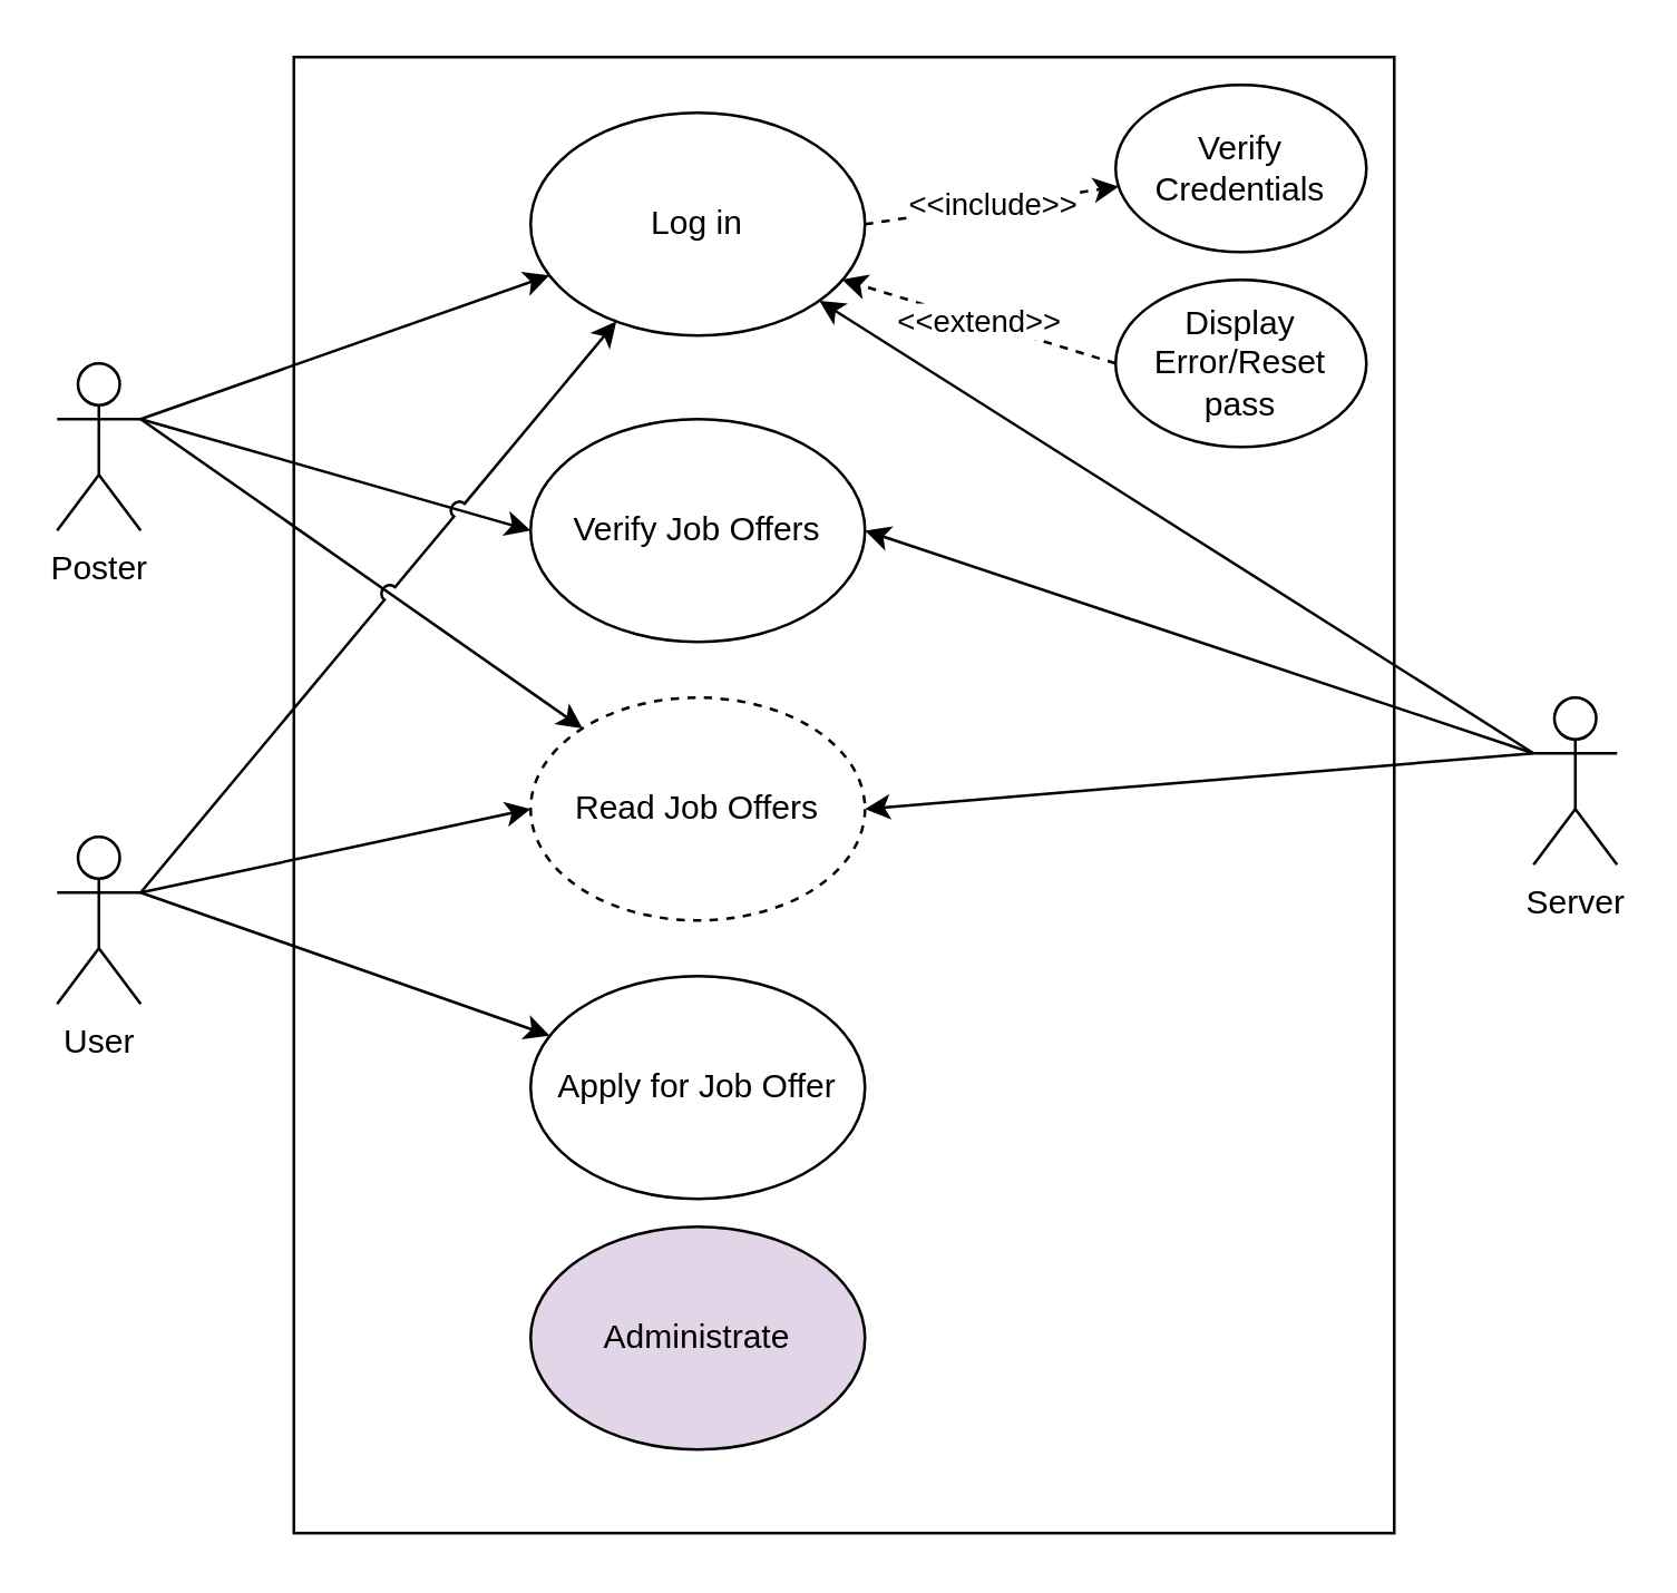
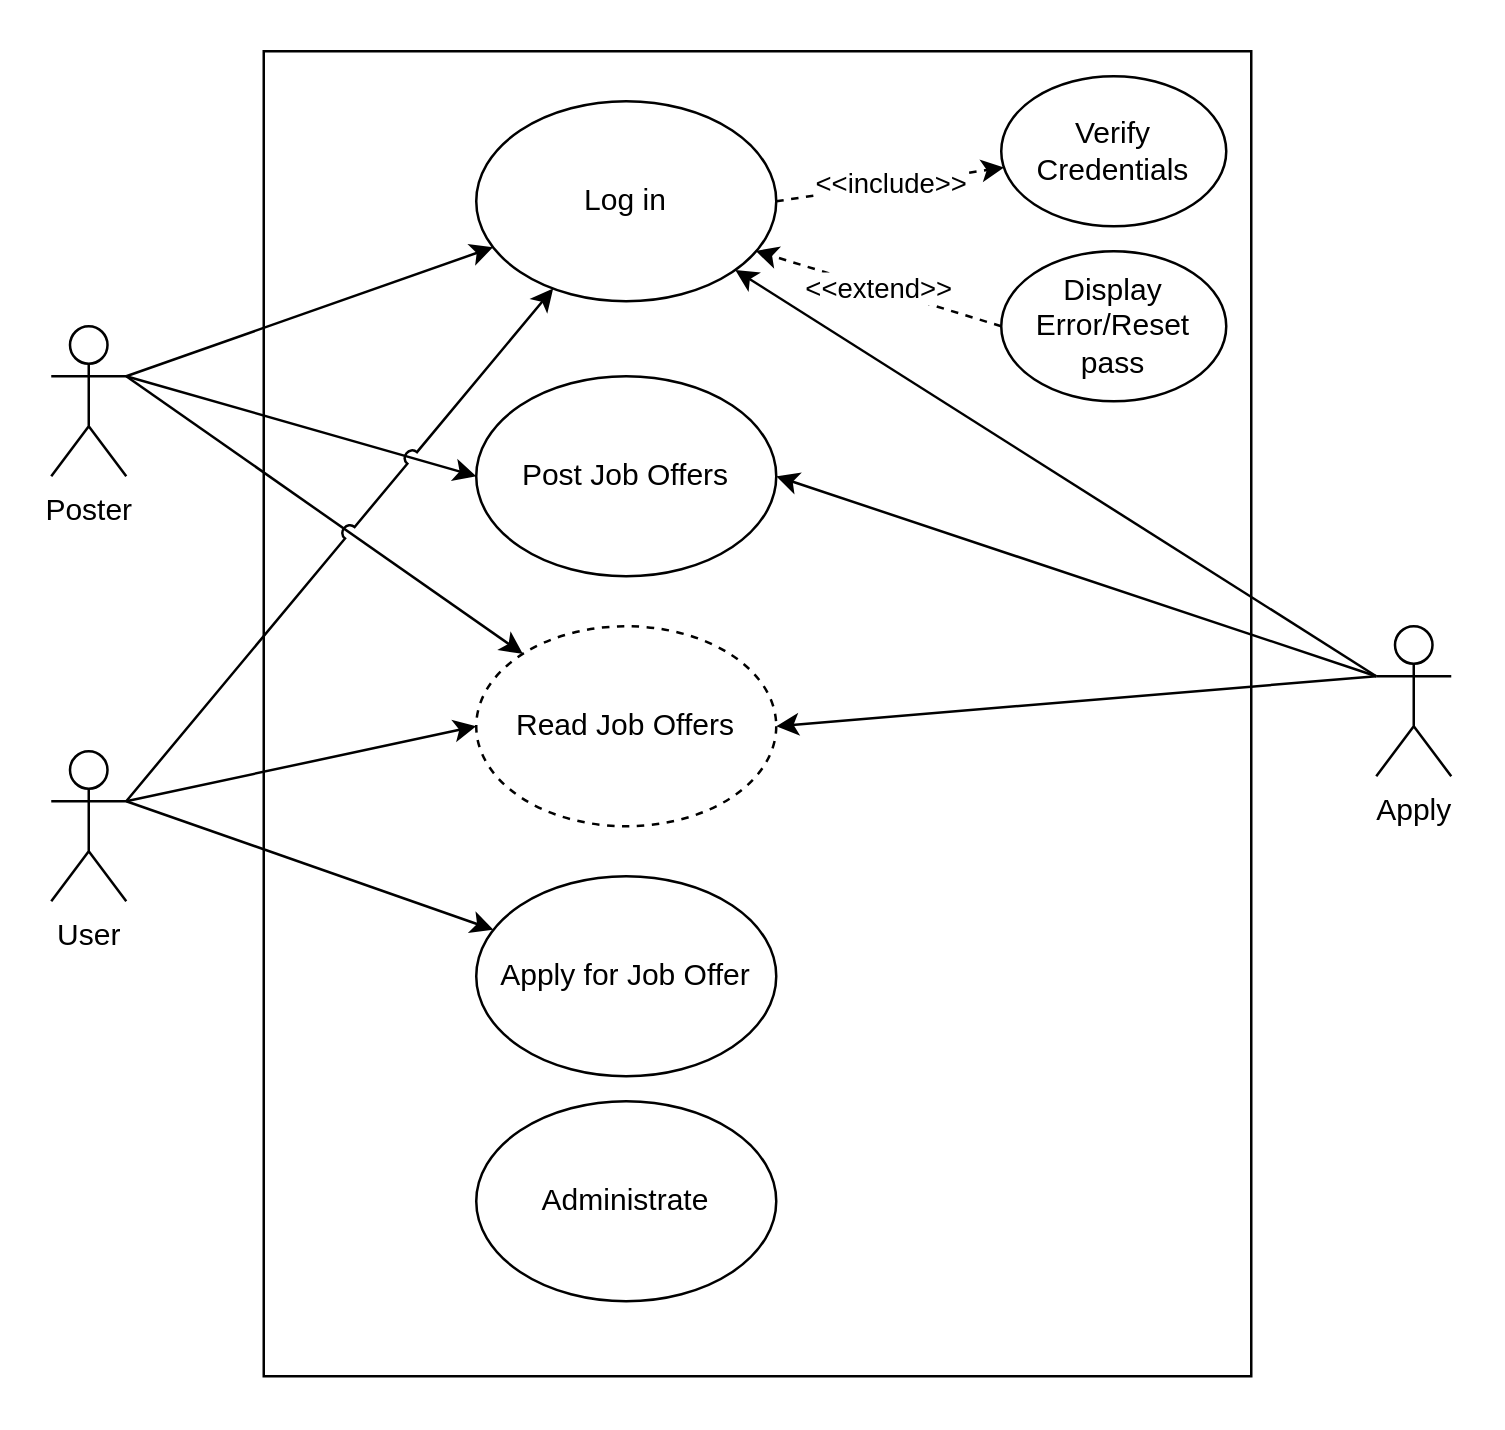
  <mxCell id="0" />
  <mxCell id="1" parent="0" />
  <mxCell id="2" value="Poster" style="shape=umlActor;verticalLabelPosition=bottom;verticalAlign=top;html=1;outlineConnect=0;" vertex="1" parent="1"><mxGeometry x="20" y="130" width="30" height="60" as="geometry" /></mxCell>
  <mxCell id="3" value="User" style="shape=umlActor;verticalLabelPosition=bottom;verticalAlign=top;html=1;outlineConnect=0;" vertex="1" parent="1"><mxGeometry x="20" y="300" width="30" height="60" as="geometry" /></mxCell>
- <mxCell id="4" value="Server" style="shape=umlActor;verticalLabelPosition=bottom;verticalAlign=top;html=1;outlineConnect=0;" vertex="1" parent="1"><mxGeometry x="550" y="250" width="30" height="60" as="geometry" /></mxCell>
+ <mxCell id="4" value="Apply" style="shape=umlActor;verticalLabelPosition=bottom;verticalAlign=top;html=1;outlineConnect=0;" vertex="1" parent="1"><mxGeometry x="550" y="250" width="30" height="60" as="geometry" /></mxCell>
  <mxCell id="5" value="" style="rounded=0;whiteSpace=wrap;html=1;" vertex="1" parent="1"><mxGeometry x="105" y="20" width="395" height="530" as="geometry" /></mxCell>
- <mxCell id="6" value="Verify Job Offers" style="ellipse;whiteSpace=wrap;html=1;" vertex="1" parent="1"><mxGeometry x="190" y="150" width="120" height="80" as="geometry" /></mxCell>
+ <mxCell id="6" value="Post Job Offers" style="ellipse;whiteSpace=wrap;html=1;" vertex="1" parent="1"><mxGeometry x="190" y="150" width="120" height="80" as="geometry" /></mxCell>
  <mxCell id="7" style="rounded=0;orthogonalLoop=1;jettySize=auto;html=1;exitX=1;exitY=0.333;exitDx=0;exitDy=0;exitPerimeter=0;entryX=0;entryY=0.5;entryDx=0;entryDy=0;" edge="1" parent="1" source="2" target="6"><mxGeometry relative="1" as="geometry" /></mxCell>
  <mxCell id="8" value="Read Job Offers" style="ellipse;whiteSpace=wrap;html=1;dashed=1;" vertex="1" parent="1"><mxGeometry x="190" y="250" width="120" height="80" as="geometry" /></mxCell>
  <mxCell id="9" style="edgeStyle=none;rounded=0;orthogonalLoop=1;jettySize=auto;html=1;exitX=1;exitY=0.333;exitDx=0;exitDy=0;exitPerimeter=0;entryX=0;entryY=0.5;entryDx=0;entryDy=0;" edge="1" parent="1" source="3" target="8"><mxGeometry relative="1" as="geometry" /></mxCell>
  <mxCell id="10" style="edgeStyle=none;rounded=0;orthogonalLoop=1;jettySize=auto;html=1;exitX=1;exitY=0.333;exitDx=0;exitDy=0;exitPerimeter=0;" edge="1" parent="1" source="2" target="8"><mxGeometry relative="1" as="geometry" /></mxCell>
  <mxCell id="11" style="edgeStyle=none;rounded=0;orthogonalLoop=1;jettySize=auto;html=1;exitX=0;exitY=0.333;exitDx=0;exitDy=0;exitPerimeter=0;entryX=1;entryY=0.5;entryDx=0;entryDy=0;" edge="1" parent="1" source="4" target="6"><mxGeometry relative="1" as="geometry" /></mxCell>
  <mxCell id="12" style="edgeStyle=none;rounded=0;orthogonalLoop=1;jettySize=auto;html=1;exitX=0;exitY=0.333;exitDx=0;exitDy=0;exitPerimeter=0;entryX=1;entryY=0.5;entryDx=0;entryDy=0;" edge="1" parent="1" source="4" target="8"><mxGeometry relative="1" as="geometry" /></mxCell>
  <mxCell id="13" value="&amp;lt;&amp;lt;include&amp;gt;&amp;gt;" style="edgeStyle=none;rounded=0;jumpStyle=arc;orthogonalLoop=1;jettySize=auto;html=1;exitX=1;exitY=0.5;exitDx=0;exitDy=0;dashed=1;" edge="1" parent="1" source="14" target="18"><mxGeometry relative="1" as="geometry" /></mxCell>
  <mxCell id="14" value="Log in" style="ellipse;whiteSpace=wrap;html=1;" vertex="1" parent="1"><mxGeometry x="190" y="40" width="120" height="80" as="geometry" /></mxCell>
  <mxCell id="15" style="edgeStyle=none;rounded=0;orthogonalLoop=1;jettySize=auto;html=1;exitX=1;exitY=0.333;exitDx=0;exitDy=0;exitPerimeter=0;jumpStyle=arc;" edge="1" parent="1" source="3" target="14"><mxGeometry relative="1" as="geometry" /></mxCell>
  <mxCell id="16" style="edgeStyle=none;rounded=0;orthogonalLoop=1;jettySize=auto;html=1;exitX=1;exitY=0.333;exitDx=0;exitDy=0;exitPerimeter=0;" edge="1" parent="1" source="2" target="14"><mxGeometry relative="1" as="geometry" /></mxCell>
  <mxCell id="17" style="edgeStyle=none;rounded=0;jumpStyle=arc;orthogonalLoop=1;jettySize=auto;html=1;exitX=0;exitY=0.333;exitDx=0;exitDy=0;exitPerimeter=0;" edge="1" parent="1" source="4" target="14"><mxGeometry relative="1" as="geometry" /></mxCell>
  <mxCell id="18" value="Verify Credentials" style="ellipse;whiteSpace=wrap;html=1;" vertex="1" parent="1"><mxGeometry x="400" y="30" width="90" height="60" as="geometry" /></mxCell>
  <mxCell id="19" value="&amp;lt;&amp;lt;extend&amp;gt;&amp;gt;" style="edgeStyle=none;rounded=0;jumpStyle=arc;orthogonalLoop=1;jettySize=auto;html=1;exitX=0;exitY=0.5;exitDx=0;exitDy=0;entryX=0.931;entryY=0.748;entryDx=0;entryDy=0;entryPerimeter=0;dashed=1;" edge="1" parent="1" source="20" target="14"><mxGeometry relative="1" as="geometry" /></mxCell>
  <mxCell id="20" value="Display Error/Reset pass" style="ellipse;whiteSpace=wrap;html=1;" vertex="1" parent="1"><mxGeometry x="400" y="100" width="90" height="60" as="geometry" /></mxCell>
  <mxCell id="21" value="Apply for Job Offer" style="ellipse;whiteSpace=wrap;html=1;" vertex="1" parent="1"><mxGeometry x="190" y="350" width="120" height="80" as="geometry" /></mxCell>
  <mxCell id="22" style="edgeStyle=none;rounded=0;jumpStyle=arc;orthogonalLoop=1;jettySize=auto;html=1;exitX=1;exitY=0.333;exitDx=0;exitDy=0;exitPerimeter=0;" edge="1" parent="1" source="3" target="21"><mxGeometry relative="1" as="geometry" /></mxCell>
- <mxCell id="23" value="Administrate" style="ellipse;whiteSpace=wrap;html=1;fillColor=#e1d5e7;" vertex="1" parent="1"><mxGeometry x="190" y="440" width="120" height="80" as="geometry" /></mxCell>
+ <mxCell id="23" value="Administrate" style="ellipse;whiteSpace=wrap;html=1;" vertex="1" parent="1"><mxGeometry x="190" y="440" width="120" height="80" as="geometry" /></mxCell>
